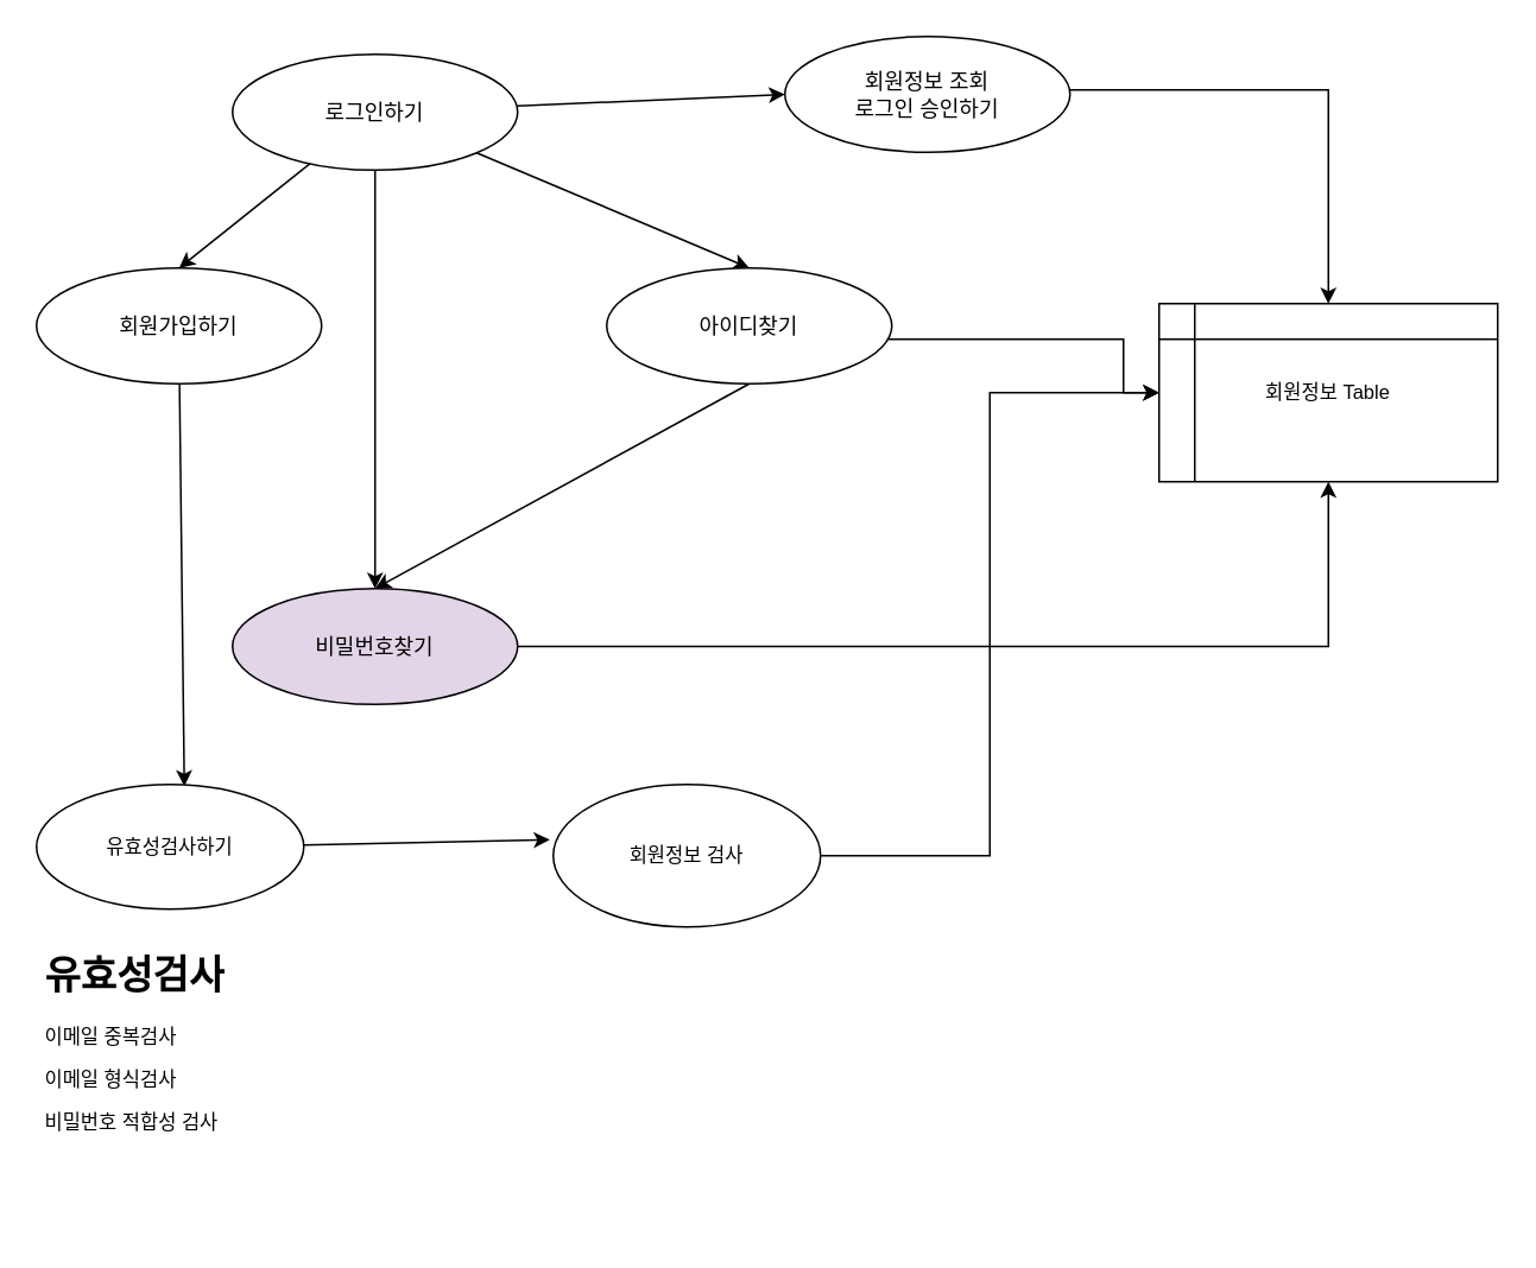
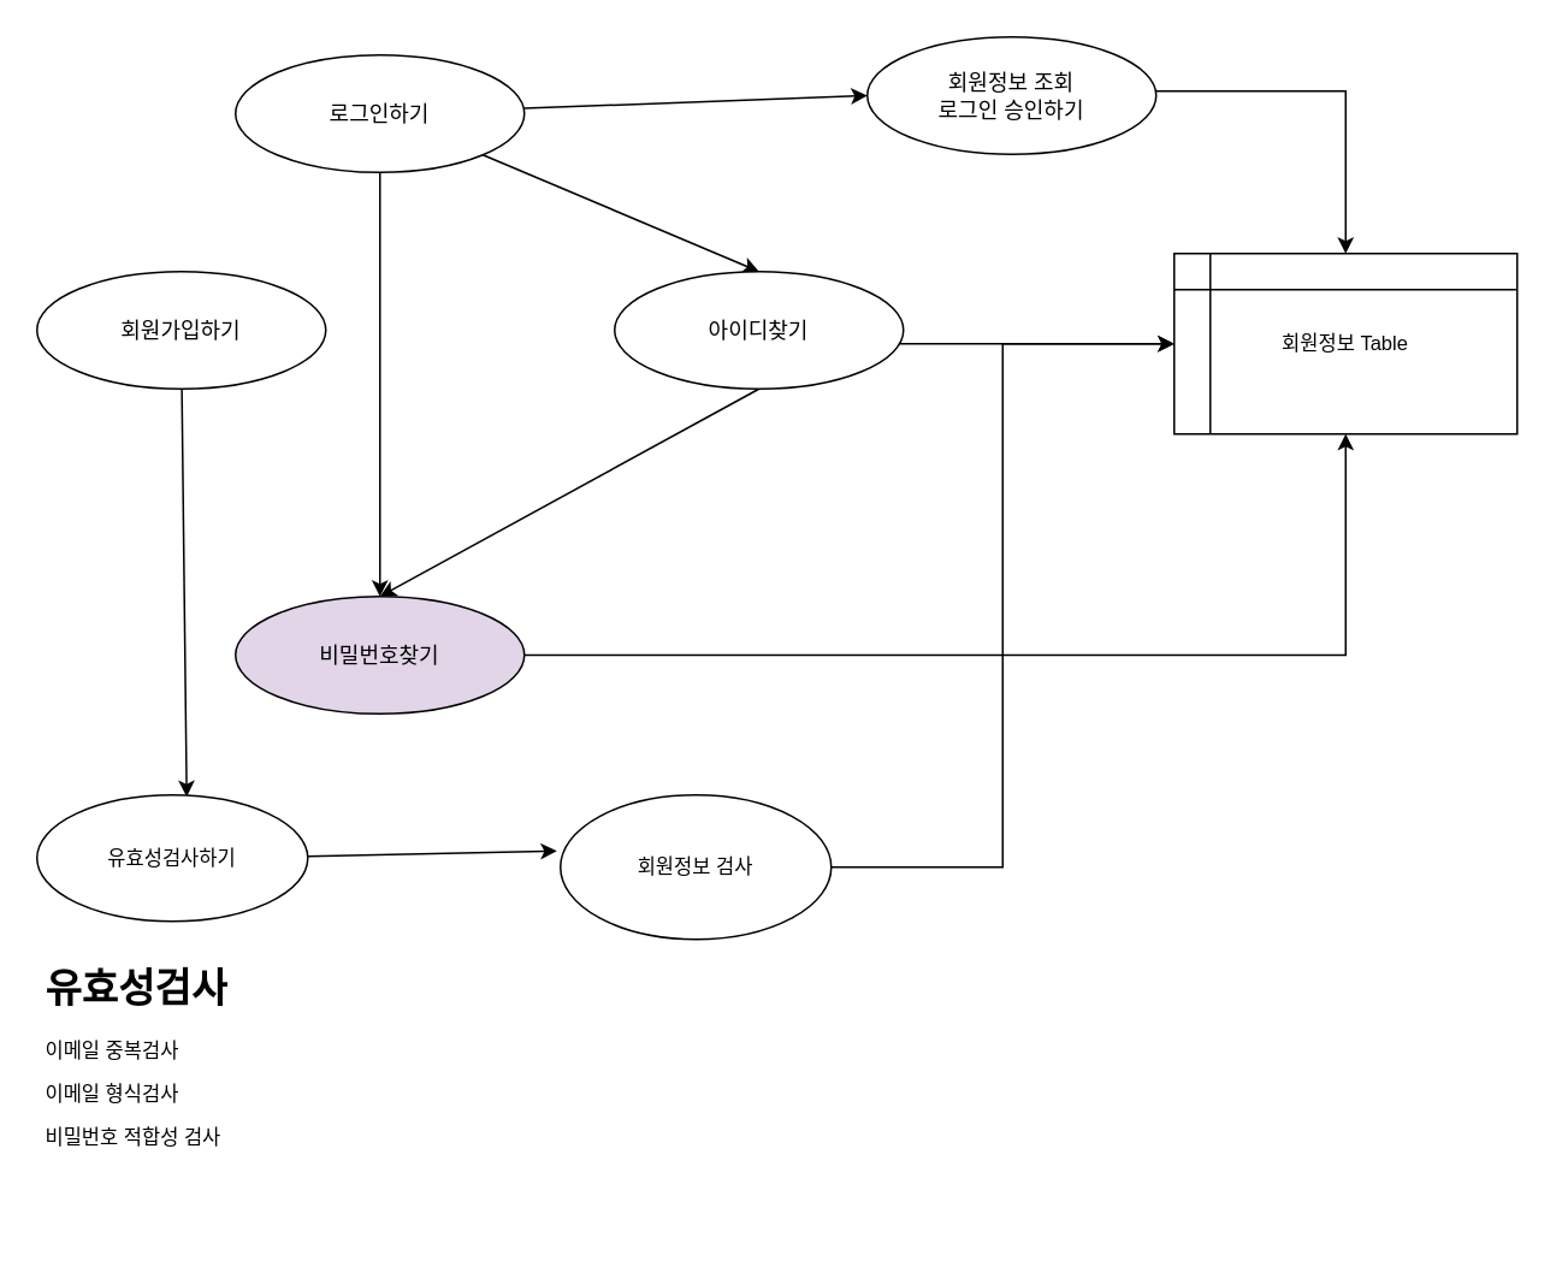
  <mxCell id="0" />
  <mxCell id="1" parent="0" />
- <mxCell id="2" style="rounded=0;orthogonalLoop=1;jettySize=auto;html=1;entryX=0.5;entryY=0;entryDx=0;entryDy=0;" edge="1" parent="1" source="6" target="11"><mxGeometry relative="1" as="geometry" /></mxCell>
  <mxCell id="3" style="rounded=0;orthogonalLoop=1;jettySize=auto;html=1;entryX=0.5;entryY=0;entryDx=0;entryDy=0;exitX=1;exitY=1;exitDx=0;exitDy=0;" edge="1" parent="1" source="6" target="9"><mxGeometry relative="1" as="geometry"><mxPoint x="210" y="120" as="sourcePoint" /></mxGeometry></mxCell>
  <mxCell id="4" style="rounded=0;orthogonalLoop=1;jettySize=auto;html=1;entryX=0.5;entryY=0;entryDx=0;entryDy=0;" edge="1" parent="1" source="6" target="13"><mxGeometry relative="1" as="geometry" /></mxCell>
  <mxCell id="5" style="edgeStyle=none;shape=connector;rounded=0;orthogonalLoop=1;jettySize=auto;html=1;entryX=0;entryY=0.5;entryDx=0;entryDy=0;labelBackgroundColor=default;strokeColor=default;fontFamily=Helvetica;fontSize=11;fontColor=default;endArrow=classic;" edge="1" parent="1" source="6" target="21"><mxGeometry relative="1" as="geometry" /></mxCell>
  <mxCell id="6" value="로그인하기" style="ellipse;whiteSpace=wrap;html=1;" vertex="1" parent="1"><mxGeometry x="130" y="30" width="160" height="65" as="geometry" /></mxCell>
  <mxCell id="7" style="edgeStyle=none;shape=connector;rounded=0;orthogonalLoop=1;jettySize=auto;html=1;entryX=0.5;entryY=0;entryDx=0;entryDy=0;labelBackgroundColor=default;strokeColor=default;fontFamily=Helvetica;fontSize=11;fontColor=default;endArrow=classic;exitX=0.5;exitY=1;exitDx=0;exitDy=0;" edge="1" parent="1" source="9" target="13"><mxGeometry relative="1" as="geometry" /></mxCell>
  <mxCell id="8" style="edgeStyle=orthogonalEdgeStyle;shape=connector;rounded=0;orthogonalLoop=1;jettySize=auto;html=1;entryX=0;entryY=0.5;entryDx=0;entryDy=0;labelBackgroundColor=default;strokeColor=default;fontFamily=Helvetica;fontSize=11;fontColor=default;endArrow=classic;" edge="1" parent="1" source="9" target="19"><mxGeometry relative="1" as="geometry"><Array as="points"><mxPoint x="630" y="190" /></Array></mxGeometry></mxCell>
  <mxCell id="9" value="아이디찾기" style="ellipse;whiteSpace=wrap;html=1;" vertex="1" parent="1"><mxGeometry x="340" y="150" width="160" height="65" as="geometry" /></mxCell>
  <mxCell id="10" style="edgeStyle=none;shape=connector;rounded=0;orthogonalLoop=1;jettySize=auto;html=1;entryX=0.553;entryY=0.014;entryDx=0;entryDy=0;entryPerimeter=0;labelBackgroundColor=default;strokeColor=default;fontFamily=Helvetica;fontSize=11;fontColor=default;endArrow=classic;" edge="1" parent="1" source="11" target="15"><mxGeometry relative="1" as="geometry" /></mxCell>
  <mxCell id="11" value="회원가입하기" style="ellipse;whiteSpace=wrap;html=1;" vertex="1" parent="1"><mxGeometry x="20" y="150" width="160" height="65" as="geometry" /></mxCell>
  <mxCell id="12" style="edgeStyle=orthogonalEdgeStyle;shape=connector;rounded=0;orthogonalLoop=1;jettySize=auto;html=1;entryX=0.5;entryY=1;entryDx=0;entryDy=0;labelBackgroundColor=default;strokeColor=default;fontFamily=Helvetica;fontSize=11;fontColor=default;endArrow=classic;" edge="1" parent="1" source="13" target="19"><mxGeometry relative="1" as="geometry" /></mxCell>
  <mxCell id="13" value="비밀번호찾기" style="ellipse;whiteSpace=wrap;html=1;fillColor=#e1d5e7;" vertex="1" parent="1"><mxGeometry x="130" y="330" width="160" height="65" as="geometry" /></mxCell>
  <mxCell id="14" style="edgeStyle=none;shape=connector;rounded=0;orthogonalLoop=1;jettySize=auto;html=1;entryX=-0.013;entryY=0.388;entryDx=0;entryDy=0;entryPerimeter=0;labelBackgroundColor=default;strokeColor=default;fontFamily=Helvetica;fontSize=11;fontColor=default;endArrow=classic;" edge="1" parent="1" source="15" target="18"><mxGeometry relative="1" as="geometry" /></mxCell>
  <mxCell id="15" value="유효성검사하기" style="ellipse;whiteSpace=wrap;html=1;fontFamily=Helvetica;fontSize=11;fontColor=default;" vertex="1" parent="1"><mxGeometry x="20" y="440" width="150" height="70" as="geometry" /></mxCell>
  <mxCell id="16" value="&lt;h1&gt;유효성검사&lt;/h1&gt;&lt;p&gt;이메일 중복검사&lt;/p&gt;&lt;p&gt;이메일 형식검사&lt;/p&gt;&lt;p&gt;비밀번호 적합성 검사&lt;/p&gt;" style="text;html=1;strokeColor=none;fillColor=none;spacing=5;spacingTop=-20;whiteSpace=wrap;overflow=hidden;rounded=0;fontSize=11;fontFamily=Helvetica;fontColor=default;" vertex="1" parent="1"><mxGeometry x="20" y="530" width="220" height="160" as="geometry" /></mxCell>
  <mxCell id="17" style="edgeStyle=orthogonalEdgeStyle;shape=connector;rounded=0;orthogonalLoop=1;jettySize=auto;html=1;entryX=0;entryY=0.5;entryDx=0;entryDy=0;labelBackgroundColor=default;strokeColor=default;fontFamily=Helvetica;fontSize=11;fontColor=default;endArrow=classic;" edge="1" parent="1" source="18" target="19"><mxGeometry relative="1" as="geometry" /></mxCell>
  <mxCell id="18" value="회원정보 검사" style="ellipse;whiteSpace=wrap;html=1;fontFamily=Helvetica;fontSize=11;fontColor=default;" vertex="1" parent="1"><mxGeometry x="310" y="440" width="150" height="80" as="geometry" /></mxCell>
- <mxCell id="19" value="회원정보 Table" style="shape=internalStorage;whiteSpace=wrap;html=1;backgroundOutline=1;fontFamily=Helvetica;fontSize=11;fontColor=default;" vertex="1" parent="1"><mxGeometry x="650" y="170" width="190" height="100" as="geometry" /></mxCell>
+ <mxCell id="19" value="회원정보 Table" style="shape=internalStorage;whiteSpace=wrap;html=1;backgroundOutline=1;fontFamily=Helvetica;fontSize=11;fontColor=default;" vertex="1" parent="1"><mxGeometry x="650" y="140" width="190" height="100" as="geometry" /></mxCell>
  <mxCell id="20" style="edgeStyle=orthogonalEdgeStyle;shape=connector;rounded=0;orthogonalLoop=1;jettySize=auto;html=1;entryX=0.5;entryY=0;entryDx=0;entryDy=0;labelBackgroundColor=default;strokeColor=default;fontFamily=Helvetica;fontSize=11;fontColor=default;endArrow=classic;" edge="1" parent="1" source="21" target="19"><mxGeometry relative="1" as="geometry"><Array as="points"><mxPoint x="745" y="50" /></Array></mxGeometry></mxCell>
- <mxCell id="21" value="회원정보 조회&lt;br&gt;로그인 승인하기" style="ellipse;whiteSpace=wrap;html=1;" vertex="1" parent="1"><mxGeometry x="440" y="20" width="160" height="65" as="geometry" /></mxCell>
+ <mxCell id="21" value="회원정보 조회&lt;br&gt;로그인 승인하기" style="ellipse;whiteSpace=wrap;html=1;" vertex="1" parent="1"><mxGeometry x="480" y="20" width="160" height="65" as="geometry" /></mxCell>
